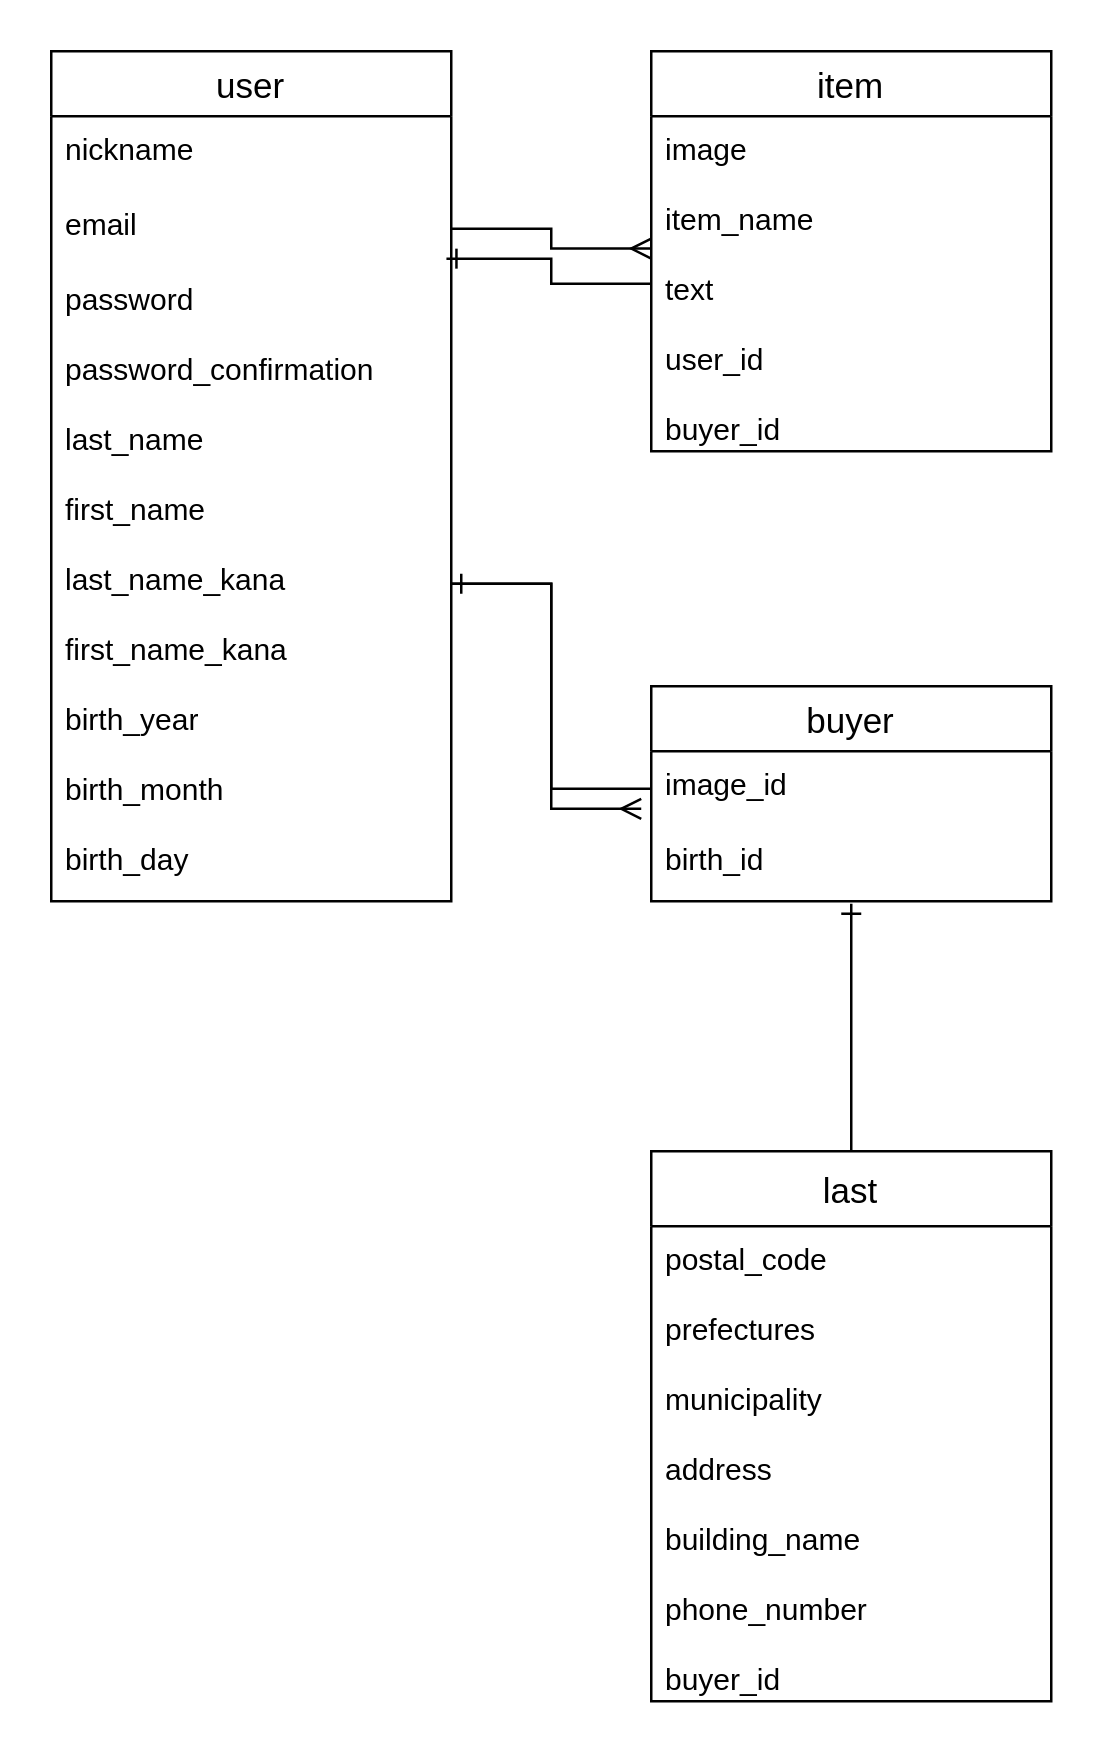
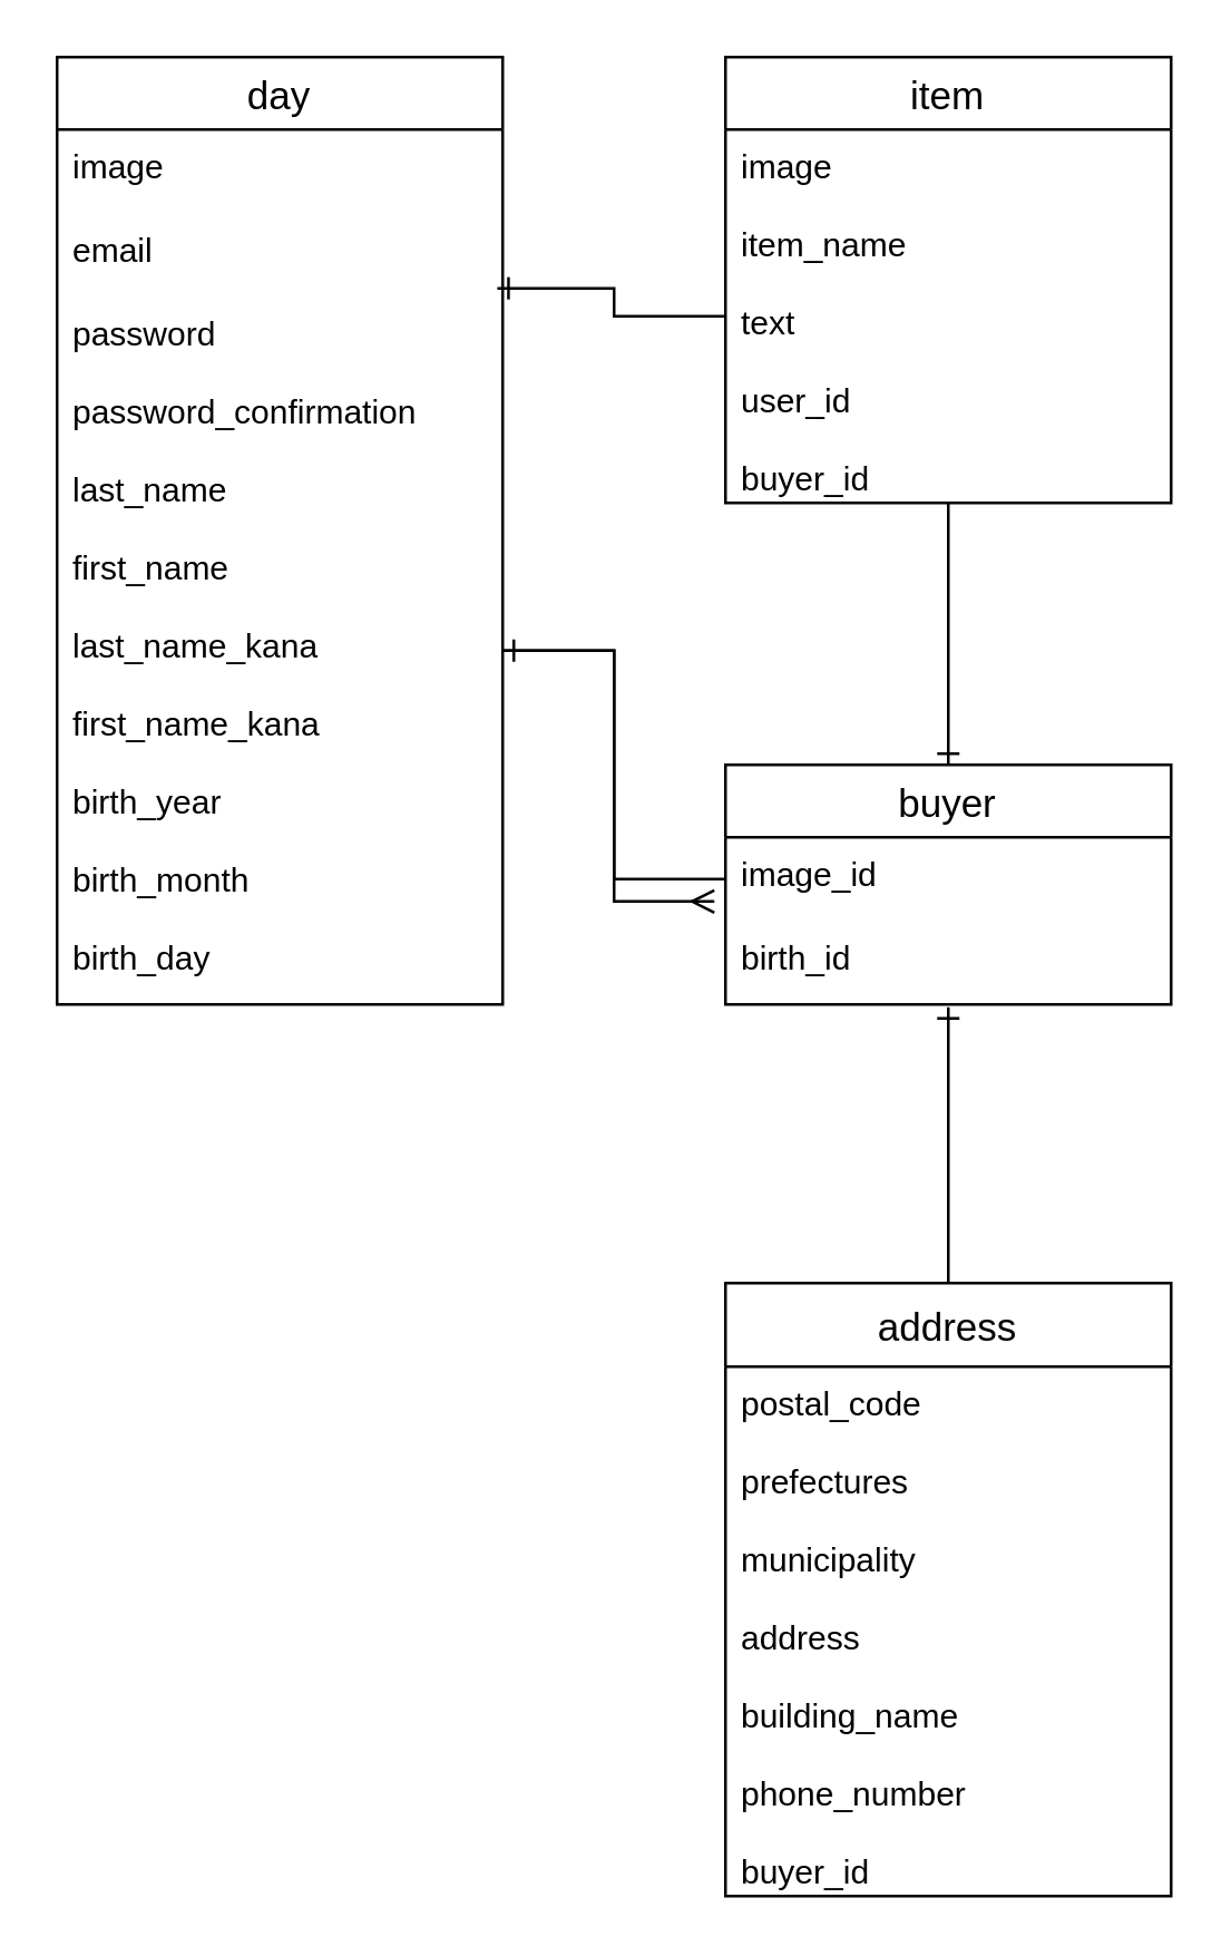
  <mxCell id="0" />
  <mxCell id="1" parent="0" />
- <mxCell id="2" value="user" style="swimlane;fontStyle=0;childLayout=stackLayout;horizontal=1;startSize=26;horizontalStack=0;resizeParent=1;resizeParentMax=0;resizeLast=0;collapsible=1;marginBottom=0;align=center;fontSize=14;" parent="1" vertex="1"><mxGeometry x="20" y="20" width="160" height="340" as="geometry"><mxRectangle x="40" y="40" width="50" height="26" as="alternateBounds" /></mxGeometry></mxCell>
- <mxCell id="3" value="nickname" style="text;strokeColor=none;fillColor=none;spacingLeft=4;spacingRight=4;overflow=hidden;rotatable=0;points=[[0,0.5],[1,0.5]];portConstraint=eastwest;fontSize=12;" parent="2" vertex="1"><mxGeometry y="26" width="160" height="30" as="geometry" /></mxCell>
+ <mxCell id="2" value="day" style="swimlane;fontStyle=0;childLayout=stackLayout;horizontal=1;startSize=26;horizontalStack=0;resizeParent=1;resizeParentMax=0;resizeLast=0;collapsible=1;marginBottom=0;align=center;fontSize=14;" parent="1" vertex="1"><mxGeometry x="20" y="20" width="160" height="340" as="geometry"><mxRectangle x="40" y="40" width="50" height="26" as="alternateBounds" /></mxGeometry></mxCell>
+ <mxCell id="3" value="image" style="text;strokeColor=none;fillColor=none;spacingLeft=4;spacingRight=4;overflow=hidden;rotatable=0;points=[[0,0.5],[1,0.5]];portConstraint=eastwest;fontSize=12;" parent="2" vertex="1"><mxGeometry y="26" width="160" height="30" as="geometry" /></mxCell>
  <mxCell id="4" value="email" style="text;strokeColor=none;fillColor=none;spacingLeft=4;spacingRight=4;overflow=hidden;rotatable=0;points=[[0,0.5],[1,0.5]];portConstraint=eastwest;fontSize=12;" parent="2" vertex="1"><mxGeometry y="56" width="160" height="30" as="geometry" /></mxCell>
  <mxCell id="5" value="password&#10;&#10;password_confirmation&#10;&#10;last_name&#10;&#10;first_name&#10;&#10;last_name_kana&#10;&#10;first_name_kana&#10;&#10;birth_year&#10;&#10;birth_month&#10;&#10;birth_day&#10;" style="text;strokeColor=none;fillColor=none;spacingLeft=4;spacingRight=4;overflow=hidden;rotatable=0;points=[[0,0.5],[1,0.5]];portConstraint=eastwest;fontSize=12;" parent="2" vertex="1"><mxGeometry y="86" width="160" height="254" as="geometry" /></mxCell>
+ <mxCell id="6" style="edgeStyle=orthogonalEdgeStyle;rounded=0;orthogonalLoop=1;jettySize=auto;html=1;entryX=0.5;entryY=0;entryDx=0;entryDy=0;endArrow=ERone;endFill=0;" parent="1" source="7" target="9" edge="1"><mxGeometry relative="1" as="geometry" /></mxCell>
  <mxCell id="7" value="item" style="swimlane;fontStyle=0;childLayout=stackLayout;horizontal=1;startSize=26;horizontalStack=0;resizeParent=1;resizeParentMax=0;resizeLast=0;collapsible=1;marginBottom=0;align=center;fontSize=14;" parent="1" vertex="1"><mxGeometry x="260" y="20" width="160" height="160" as="geometry" /></mxCell>
  <mxCell id="8" value="image&#10;&#10;item_name&#10;&#10;text&#10;&#10;user_id&#10;&#10;buyer_id&#10;" style="text;strokeColor=none;fillColor=none;spacingLeft=4;spacingRight=4;overflow=hidden;rotatable=0;points=[[0,0.5],[1,0.5]];portConstraint=eastwest;fontSize=12;" parent="7" vertex="1"><mxGeometry y="26" width="160" height="134" as="geometry" /></mxCell>
  <mxCell id="9" value="buyer" style="swimlane;fontStyle=0;childLayout=stackLayout;horizontal=1;startSize=26;horizontalStack=0;resizeParent=1;resizeParentMax=0;resizeLast=0;collapsible=1;marginBottom=0;align=center;fontSize=14;" parent="1" vertex="1"><mxGeometry x="260" y="274" width="160" height="86" as="geometry" /></mxCell>
  <mxCell id="10" value="image_id" style="text;strokeColor=none;fillColor=none;spacingLeft=4;spacingRight=4;overflow=hidden;rotatable=0;points=[[0,0.5],[1,0.5]];portConstraint=eastwest;fontSize=12;" parent="9" vertex="1"><mxGeometry y="26" width="160" height="30" as="geometry" /></mxCell>
  <mxCell id="11" value="birth_id" style="text;strokeColor=none;fillColor=none;spacingLeft=4;spacingRight=4;overflow=hidden;rotatable=0;points=[[0,0.5],[1,0.5]];portConstraint=eastwest;fontSize=12;" parent="9" vertex="1"><mxGeometry y="56" width="160" height="30" as="geometry" /></mxCell>
  <mxCell id="12" style="edgeStyle=orthogonalEdgeStyle;rounded=0;orthogonalLoop=1;jettySize=auto;html=1;exitX=0.5;exitY=0;exitDx=0;exitDy=0;entryX=0.5;entryY=1.033;entryDx=0;entryDy=0;entryPerimeter=0;endArrow=ERone;endFill=0;" parent="1" source="13" target="11" edge="1"><mxGeometry relative="1" as="geometry" /></mxCell>
- <mxCell id="13" value="last" style="swimlane;fontStyle=0;childLayout=stackLayout;horizontal=1;startSize=30;horizontalStack=0;resizeParent=1;resizeParentMax=0;resizeLast=0;collapsible=1;marginBottom=0;align=center;fontSize=14;" parent="1" vertex="1"><mxGeometry x="260" y="460" width="160" height="220" as="geometry" /></mxCell>
+ <mxCell id="13" value="address" style="swimlane;fontStyle=0;childLayout=stackLayout;horizontal=1;startSize=30;horizontalStack=0;resizeParent=1;resizeParentMax=0;resizeLast=0;collapsible=1;marginBottom=0;align=center;fontSize=14;" parent="1" vertex="1"><mxGeometry x="260" y="460" width="160" height="220" as="geometry" /></mxCell>
  <mxCell id="14" value="postal_code&#10;&#10;prefectures&#10;&#10;municipality&#10;&#10;address&#10;&#10;building_name&#10;&#10;phone_number&#10;&#10;buyer_id&#10;" style="text;strokeColor=none;fillColor=none;spacingLeft=4;spacingRight=4;overflow=hidden;rotatable=0;points=[[0,0.5],[1,0.5]];portConstraint=eastwest;fontSize=12;" parent="13" vertex="1"><mxGeometry y="30" width="160" height="190" as="geometry" /></mxCell>
- <mxCell id="15" style="edgeStyle=orthogonalEdgeStyle;rounded=0;orthogonalLoop=1;jettySize=auto;html=1;entryX=0;entryY=0.395;entryDx=0;entryDy=0;entryPerimeter=0;endArrow=ERmany;endFill=0;" parent="1" source="4" target="8" edge="1"><mxGeometry relative="1" as="geometry" /></mxCell>
  <mxCell id="16" style="edgeStyle=orthogonalEdgeStyle;rounded=0;orthogonalLoop=1;jettySize=auto;html=1;exitX=1;exitY=0.5;exitDx=0;exitDy=0;entryX=-0.025;entryY=0.767;entryDx=0;entryDy=0;entryPerimeter=0;endArrow=ERmany;endFill=0;" parent="1" source="5" target="10" edge="1"><mxGeometry relative="1" as="geometry" /></mxCell>
  <mxCell id="17" style="edgeStyle=orthogonalEdgeStyle;rounded=0;orthogonalLoop=1;jettySize=auto;html=1;entryX=0.988;entryY=-0.012;entryDx=0;entryDy=0;entryPerimeter=0;endArrow=ERone;endFill=0;" parent="1" source="8" target="5" edge="1"><mxGeometry relative="1" as="geometry" /></mxCell>
  <mxCell id="18" style="edgeStyle=orthogonalEdgeStyle;rounded=0;orthogonalLoop=1;jettySize=auto;html=1;exitX=0;exitY=0.5;exitDx=0;exitDy=0;entryX=1;entryY=0.5;entryDx=0;entryDy=0;endArrow=ERone;endFill=0;" parent="1" source="10" target="5" edge="1"><mxGeometry relative="1" as="geometry" /></mxCell>
